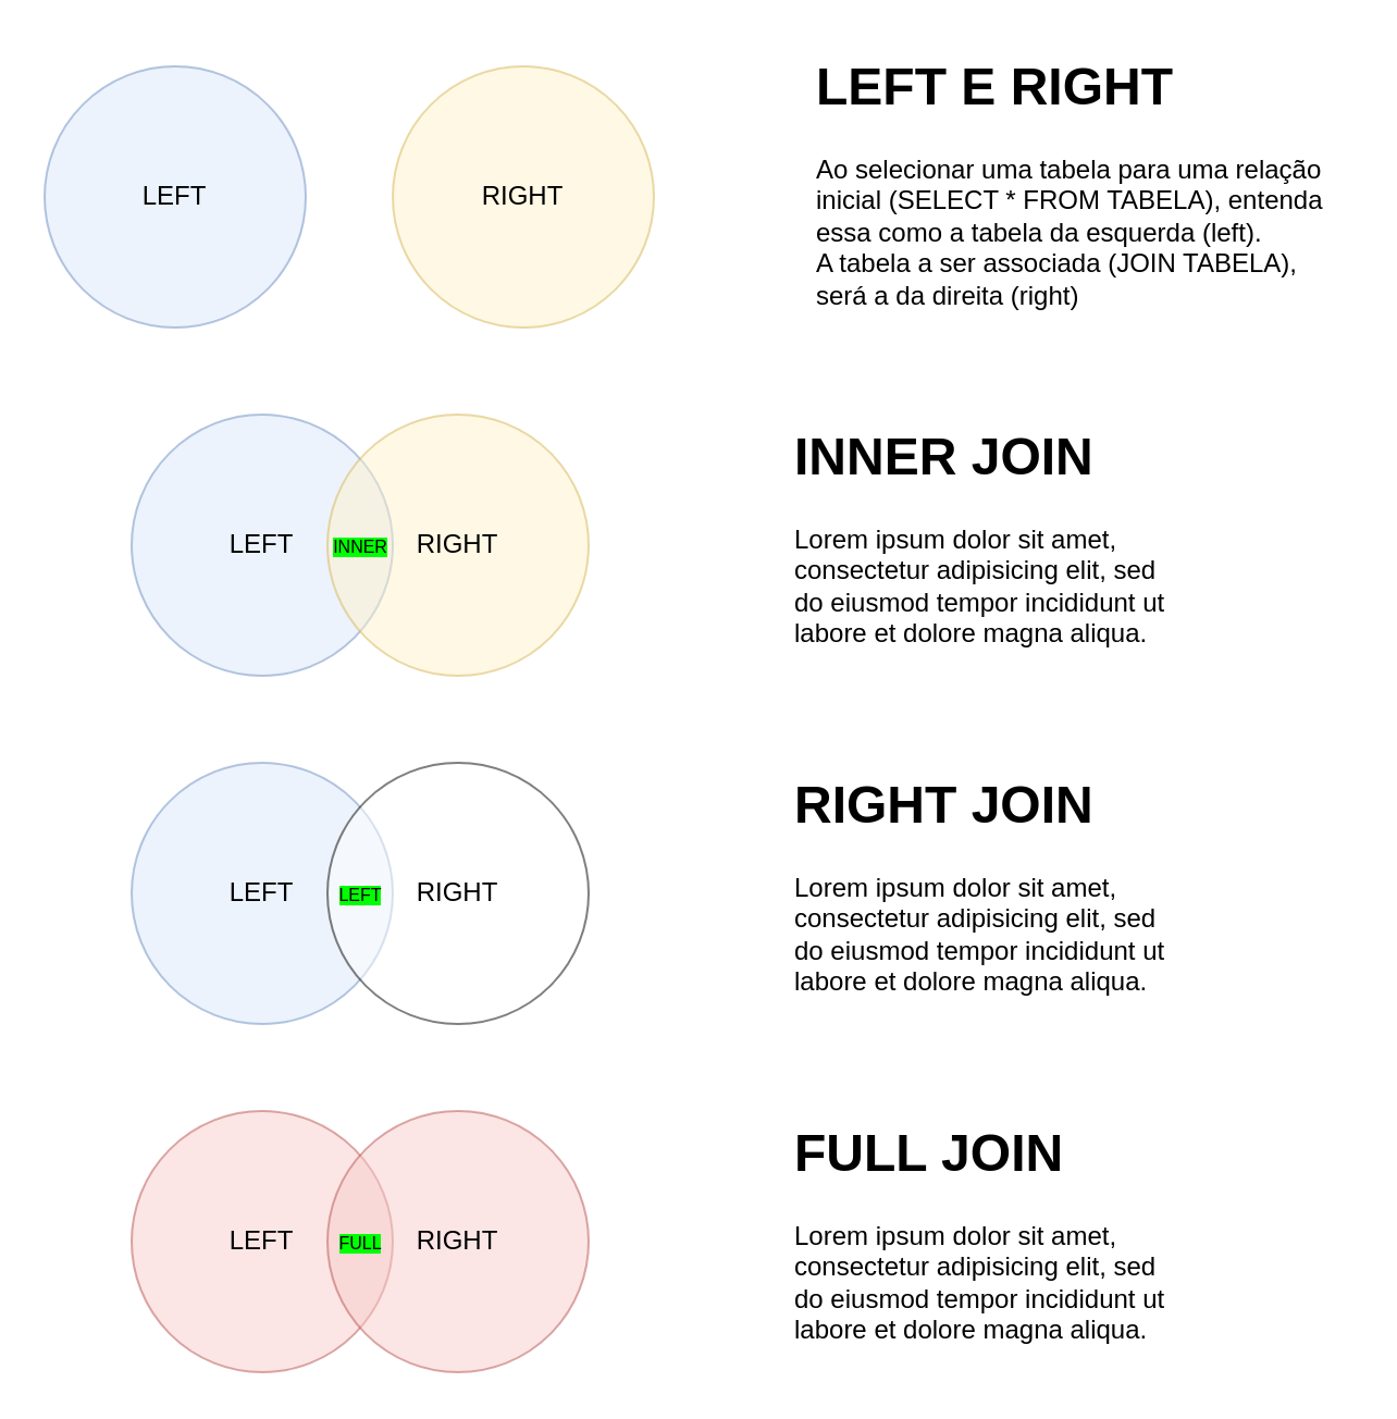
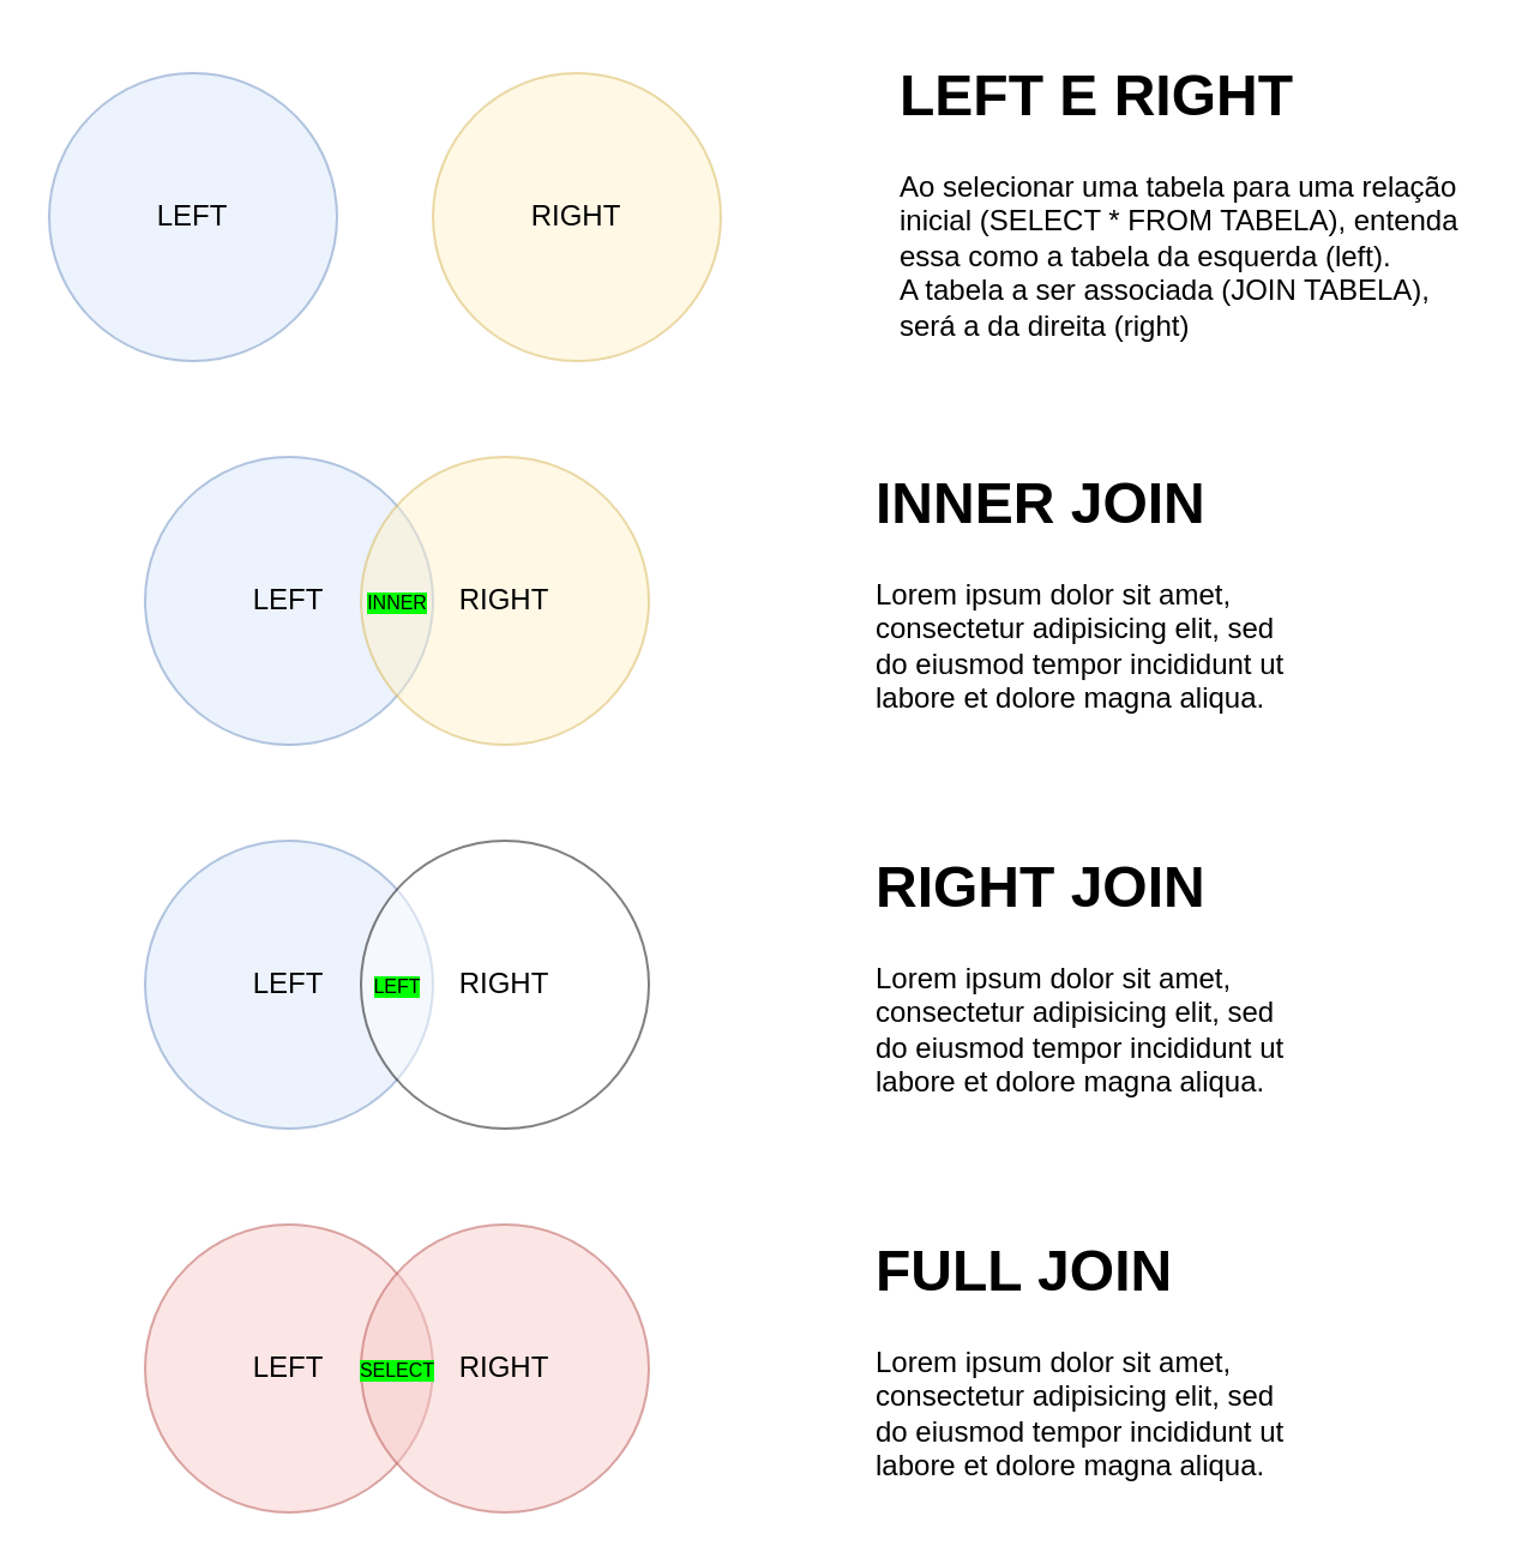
  <mxCell id="0" />
  <mxCell id="1" parent="0" />
  <mxCell id="2" value="LEFT" style="ellipse;whiteSpace=wrap;html=1;aspect=fixed;fillColor=#dae8fc;strokeColor=#6c8ebf;opacity=50;" parent="1" vertex="1"><mxGeometry x="20" y="30" width="120" height="120" as="geometry" /></mxCell>
  <mxCell id="3" value="RIGHT" style="ellipse;whiteSpace=wrap;html=1;aspect=fixed;fillColor=#fff2cc;strokeColor=#d6b656;opacity=50;" parent="1" vertex="1"><mxGeometry x="180" y="30" width="120" height="120" as="geometry" /></mxCell>
  <mxCell id="4" value="&lt;h1&gt;LEFT E RIGHT&lt;/h1&gt;&lt;p&gt;Ao selecionar uma tabela para uma relação inicial (SELECT * FROM TABELA), entenda essa como a tabela da esquerda (left).&lt;br&gt;A tabela a ser associada (JOIN TABELA), será a da direita (right)&lt;/p&gt;" style="text;html=1;spacing=5;spacingTop=-20;whiteSpace=wrap;overflow=hidden;rounded=0;" parent="1" vertex="1"><mxGeometry x="370" y="20" width="250" height="140" as="geometry" /></mxCell>
  <mxCell id="5" value="LEFT" style="ellipse;whiteSpace=wrap;html=1;aspect=fixed;fillColor=#dae8fc;strokeColor=#6c8ebf;opacity=50;" parent="1" vertex="1"><mxGeometry x="60" y="190" width="120" height="120" as="geometry" /></mxCell>
  <mxCell id="6" value="RIGHT" style="ellipse;whiteSpace=wrap;html=1;aspect=fixed;fillColor=#fff2cc;strokeColor=#d6b656;opacity=50;" parent="1" vertex="1"><mxGeometry x="150" y="190" width="120" height="120" as="geometry" /></mxCell>
  <mxCell id="7" value="&lt;font style=&quot;font-size: 8px; background-color: rgb(0, 255, 0);&quot;&gt;INNER&lt;/font&gt;" style="text;html=1;align=center;verticalAlign=middle;resizable=0;points=[];autosize=1;strokeColor=none;fillColor=none;" parent="1" vertex="1"><mxGeometry x="140" y="235" width="50" height="30" as="geometry" /></mxCell>
  <mxCell id="8" value="&lt;h1&gt;INNER JOIN&lt;/h1&gt;&lt;p&gt;Lorem ipsum dolor sit amet, consectetur adipisicing elit, sed do eiusmod tempor incididunt ut labore et dolore magna aliqua.&lt;/p&gt;" style="text;html=1;spacing=5;spacingTop=-20;whiteSpace=wrap;overflow=hidden;rounded=0;" parent="1" vertex="1"><mxGeometry x="360" y="190" width="190" height="120" as="geometry" /></mxCell>
  <mxCell id="9" value="LEFT" style="ellipse;whiteSpace=wrap;html=1;aspect=fixed;fillColor=#dae8fc;strokeColor=#6c8ebf;opacity=50;" vertex="1" parent="1"><mxGeometry x="60" y="350" width="120" height="120" as="geometry" /></mxCell>
  <mxCell id="10" value="RIGHT" style="ellipse;whiteSpace=wrap;html=1;aspect=fixed;opacity=50;" vertex="1" parent="1"><mxGeometry x="150" y="350" width="120" height="120" as="geometry" /></mxCell>
  <mxCell id="11" value="&lt;span style=&quot;font-size: 8px; background-color: rgb(0, 255, 0);&quot;&gt;LEFT&lt;/span&gt;" style="text;html=1;align=center;verticalAlign=middle;resizable=0;points=[];autosize=1;strokeColor=none;fillColor=none;" vertex="1" parent="1"><mxGeometry x="145" y="395" width="40" height="30" as="geometry" /></mxCell>
  <mxCell id="12" value="&lt;h1&gt;RIGHT JOIN&lt;/h1&gt;&lt;p&gt;Lorem ipsum dolor sit amet, consectetur adipisicing elit, sed do eiusmod tempor incididunt ut labore et dolore magna aliqua.&lt;/p&gt;" style="text;html=1;spacing=5;spacingTop=-20;whiteSpace=wrap;overflow=hidden;rounded=0;" vertex="1" parent="1"><mxGeometry x="360" y="350" width="190" height="120" as="geometry" /></mxCell>
  <mxCell id="13" value="LEFT" style="ellipse;whiteSpace=wrap;html=1;aspect=fixed;opacity=50;fillColor=#f8cecc;strokeColor=#b85450;" vertex="1" parent="1"><mxGeometry x="60" y="510" width="120" height="120" as="geometry" /></mxCell>
  <mxCell id="14" value="RIGHT" style="ellipse;whiteSpace=wrap;html=1;aspect=fixed;opacity=50;fillColor=#f8cecc;strokeColor=#b85450;" vertex="1" parent="1"><mxGeometry x="150" y="510" width="120" height="120" as="geometry" /></mxCell>
- <mxCell id="15" value="&lt;span style=&quot;font-size: 8px; background-color: rgb(0, 255, 0);&quot;&gt;FULL&lt;/span&gt;" style="text;html=1;align=center;verticalAlign=middle;resizable=0;points=[];autosize=1;strokeColor=none;fillColor=none;" vertex="1" parent="1"><mxGeometry x="145" y="555" width="40" height="30" as="geometry" /></mxCell>
+ <mxCell id="15" value="&lt;span style=&quot;font-size: 8px; background-color: rgb(0, 255, 0);&quot;&gt;SELECT&lt;/span&gt;" style="text;html=1;align=center;verticalAlign=middle;resizable=0;points=[];autosize=1;strokeColor=none;fillColor=none;" vertex="1" parent="1"><mxGeometry x="145" y="555" width="40" height="30" as="geometry" /></mxCell>
  <mxCell id="16" value="&lt;h1&gt;FULL JOIN&lt;/h1&gt;&lt;p&gt;Lorem ipsum dolor sit amet, consectetur adipisicing elit, sed do eiusmod tempor incididunt ut labore et dolore magna aliqua.&lt;/p&gt;" style="text;html=1;spacing=5;spacingTop=-20;whiteSpace=wrap;overflow=hidden;rounded=0;" vertex="1" parent="1"><mxGeometry x="360" y="510" width="190" height="120" as="geometry" /></mxCell>
